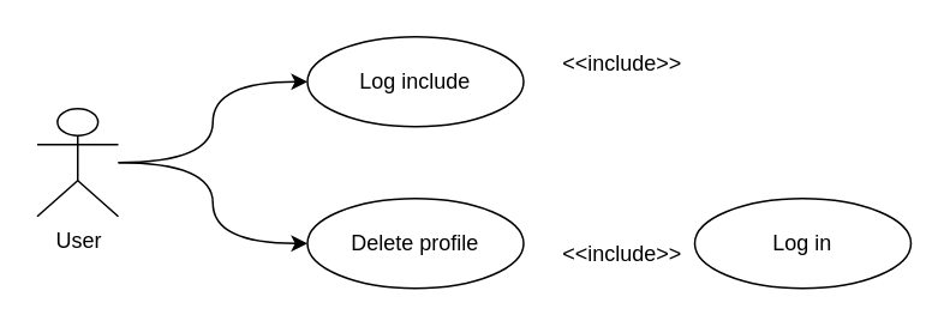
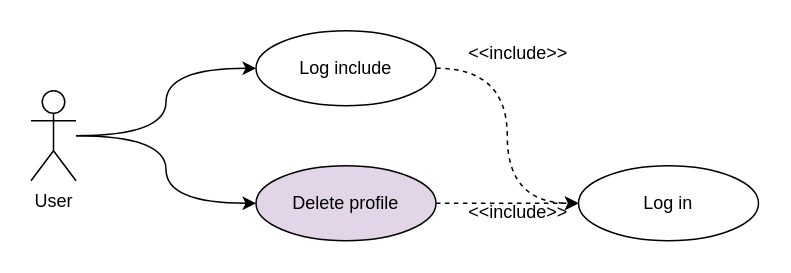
  <mxCell id="0" />
  <mxCell id="1" parent="0" />
  <mxCell id="2" style="edgeStyle=orthogonalEdgeStyle;rounded=0;orthogonalLoop=1;jettySize=auto;html=1;entryX=0;entryY=0.5;entryDx=0;entryDy=0;curved=1;" edge="1" parent="1" source="4" target="9"><mxGeometry relative="1" as="geometry" /></mxCell>
  <mxCell id="3" style="edgeStyle=orthogonalEdgeStyle;rounded=0;orthogonalLoop=1;jettySize=auto;html=1;entryX=0;entryY=0.5;entryDx=0;entryDy=0;curved=1;" edge="1" parent="1" source="4" target="7"><mxGeometry relative="1" as="geometry" /></mxCell>
- <mxCell id="4" value="User" style="shape=umlActor;verticalLabelPosition=bottom;verticalAlign=top;html=1;outlineConnect=0;" vertex="1" parent="1"><mxGeometry x="20" y="60" width="45" height="60" as="geometry" /></mxCell>
+ <mxCell id="4" value="User" style="shape=umlActor;verticalLabelPosition=bottom;verticalAlign=top;html=1;outlineConnect=0;" vertex="1" parent="1"><mxGeometry x="20" y="60" width="30" height="60" as="geometry" /></mxCell>
  <mxCell id="5" value="Log in" style="ellipse;whiteSpace=wrap;html=1;" vertex="1" parent="1"><mxGeometry x="385" y="110" width="120" height="50" as="geometry" /></mxCell>
+ <mxCell id="6" style="edgeStyle=orthogonalEdgeStyle;rounded=0;orthogonalLoop=1;jettySize=auto;html=1;entryX=0;entryY=0.5;entryDx=0;entryDy=0;curved=1;dashed=1;" edge="1" parent="1" source="7" target="5"><mxGeometry relative="1" as="geometry" /></mxCell>
  <mxCell id="7" value="Log include" style="ellipse;whiteSpace=wrap;html=1;" vertex="1" parent="1"><mxGeometry x="170" y="20" width="120" height="50" as="geometry" /></mxCell>
- <mxCell id="9" value="Delete profile" style="ellipse;whiteSpace=wrap;html=1;" vertex="1" parent="1"><mxGeometry x="170" y="110" width="120" height="50" as="geometry" /></mxCell>
+ <mxCell id="8" style="edgeStyle=orthogonalEdgeStyle;rounded=0;orthogonalLoop=1;jettySize=auto;html=1;entryX=0;entryY=0.5;entryDx=0;entryDy=0;curved=1;dashed=1;" edge="1" parent="1" source="9" target="5"><mxGeometry relative="1" as="geometry" /></mxCell>
+ <mxCell id="9" value="Delete profile" style="ellipse;whiteSpace=wrap;html=1;fillColor=#e1d5e7;" vertex="1" parent="1"><mxGeometry x="170" y="110" width="120" height="50" as="geometry" /></mxCell>
  <mxCell id="10" value="&amp;lt;&amp;lt;include&amp;gt;&amp;gt;" style="text;html=1;align=center;verticalAlign=middle;whiteSpace=wrap;rounded=0;" vertex="1" parent="1"><mxGeometry x="320" y="30" width="50" height="10" as="geometry" /></mxCell>
  <mxCell id="11" value="&amp;lt;&amp;lt;include&amp;gt;&amp;gt;" style="text;html=1;align=center;verticalAlign=middle;whiteSpace=wrap;rounded=0;" vertex="1" parent="1"><mxGeometry x="320" y="140" width="50" as="geometry" /></mxCell>
  <mxCell id="12" style="edgeStyle=orthogonalEdgeStyle;rounded=0;orthogonalLoop=1;jettySize=auto;html=1;exitX=0.5;exitY=1;exitDx=0;exitDy=0;" edge="1" parent="1" source="10" target="10"><mxGeometry relative="1" as="geometry" /></mxCell>
